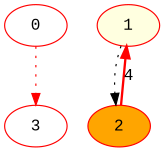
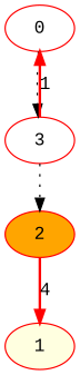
  digraph {
    fontname="Liberation Mono"
    node [color=red fillcolor=white fontname="Liberation Mono" style=filled]
    edge [fontname="Liberation Mono" style=dotted]
    0
    3
    1 [fillcolor=lightyellow]
    2 [fillcolor=orange]
-   0 -> 3 [color=red]
-   1 -> 2
+   0 -> 3
+   3 -> 0 [color=red label=1 style=bold]
+   3 -> 2
    2 -> 1 [color=red label=4 style=bold]
  }
